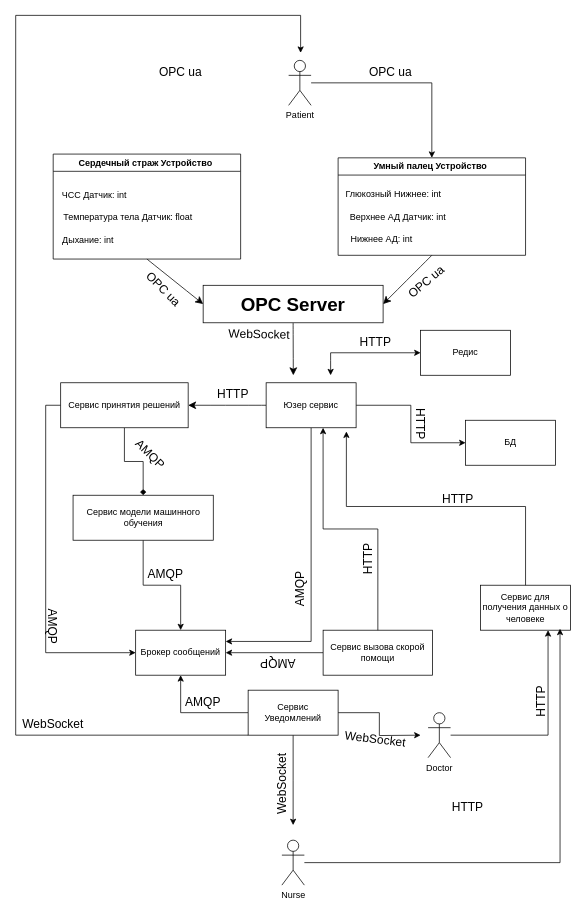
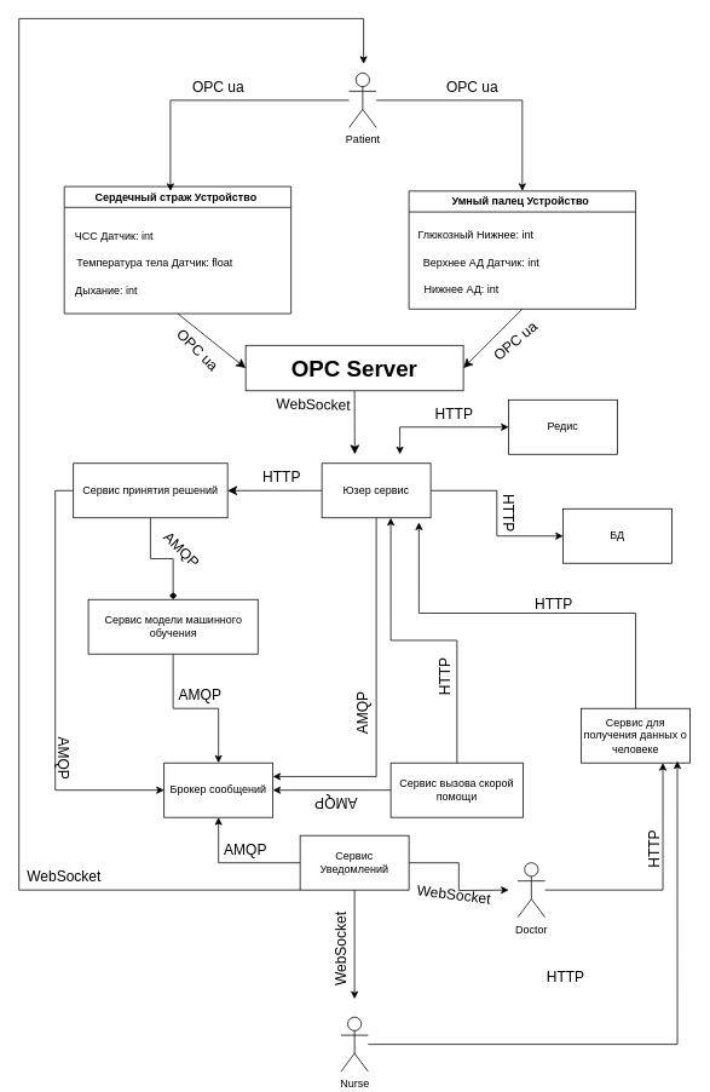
  <mxCell id="0" />
  <mxCell id="1" parent="0" />
  <mxCell id="2" style="edgeStyle=orthogonalEdgeStyle;rounded=0;orthogonalLoop=1;jettySize=auto;html=1;entryX=0.5;entryY=0;entryDx=0;entryDy=0;" parent="1" source="3" target="10" edge="1"><mxGeometry relative="1" as="geometry" /></mxCell>
  <mxCell id="3" value="Patient" style="shape=umlActor;verticalLabelPosition=bottom;verticalAlign=top;html=1;outlineConnect=0;" parent="1" vertex="1"><mxGeometry x="384" y="80" width="30" height="60" as="geometry" /></mxCell>
  <mxCell id="4" style="edgeStyle=none;curved=1;rounded=0;orthogonalLoop=1;jettySize=auto;html=1;exitX=0.5;exitY=1;exitDx=0;exitDy=0;entryX=0;entryY=0.5;entryDx=0;entryDy=0;fontSize=12;startSize=8;endSize=8;" parent="1" source="5" target="15" edge="1"><mxGeometry relative="1" as="geometry" /></mxCell>
  <mxCell id="5" value="Сердечный страж Устройство&amp;nbsp;" style="swimlane;whiteSpace=wrap;html=1;" parent="1" vertex="1"><mxGeometry x="70" y="205" width="250" height="140" as="geometry" /></mxCell>
  <mxCell id="6" value="ЧСС Датчик: int" style="text;html=1;align=center;verticalAlign=middle;whiteSpace=wrap;rounded=0;" parent="5" vertex="1"><mxGeometry x="10" y="40" width="90" height="30" as="geometry" /></mxCell>
  <mxCell id="7" value="Температура тела Датчик: float" style="text;html=1;align=center;verticalAlign=middle;whiteSpace=wrap;rounded=0;" parent="5" vertex="1"><mxGeometry y="70" width="200" height="30" as="geometry" /></mxCell>
  <mxCell id="8" value="Дыхание: int&amp;nbsp;&amp;nbsp;" style="text;html=1;align=center;verticalAlign=middle;whiteSpace=wrap;rounded=0;" parent="5" vertex="1"><mxGeometry y="100" width="100" height="30" as="geometry" /></mxCell>
  <mxCell id="9" style="edgeStyle=none;curved=1;rounded=0;orthogonalLoop=1;jettySize=auto;html=1;exitX=0.5;exitY=1;exitDx=0;exitDy=0;entryX=1;entryY=0.5;entryDx=0;entryDy=0;fontSize=12;startSize=8;endSize=8;" parent="1" source="10" target="15" edge="1"><mxGeometry relative="1" as="geometry" /></mxCell>
  <mxCell id="10" value="Умный палец Устройство&amp;nbsp;" style="swimlane;whiteSpace=wrap;html=1;" parent="1" vertex="1"><mxGeometry x="450" y="210" width="250" height="130" as="geometry" /></mxCell>
  <mxCell id="11" value="Глюкозный Нижнее: int" style="text;html=1;align=center;verticalAlign=middle;whiteSpace=wrap;rounded=0;" parent="10" vertex="1"><mxGeometry x="9" y="34" width="130" height="30" as="geometry" /></mxCell>
  <mxCell id="12" value="Верхнее АД Датчик: int" style="text;html=1;align=center;verticalAlign=middle;whiteSpace=wrap;rounded=0;" parent="10" vertex="1"><mxGeometry y="64" width="160" height="30" as="geometry" /></mxCell>
  <mxCell id="13" value="Нижнее АД: int&amp;nbsp;&amp;nbsp;" style="text;html=1;align=center;verticalAlign=middle;whiteSpace=wrap;rounded=0;" parent="10" vertex="1"><mxGeometry x="9" y="94" width="105" height="30" as="geometry" /></mxCell>
  <mxCell id="14" style="edgeStyle=none;curved=1;rounded=0;orthogonalLoop=1;jettySize=auto;html=1;exitX=0.5;exitY=1;exitDx=0;exitDy=0;fontSize=12;startSize=8;endSize=8;" parent="1" source="15" edge="1"><mxGeometry relative="1" as="geometry"><mxPoint x="390.25" y="500" as="targetPoint" /></mxGeometry></mxCell>
  <mxCell id="15" value="&lt;font style=&quot;font-size: 25px;&quot;&gt;&lt;b&gt;OPC Server&lt;/b&gt;&lt;/font&gt;" style="rounded=0;whiteSpace=wrap;html=1;" parent="1" vertex="1"><mxGeometry x="270" y="380" width="240" height="50" as="geometry" /></mxCell>
+ <mxCell id="16" style="edgeStyle=orthogonalEdgeStyle;rounded=0;orthogonalLoop=1;jettySize=auto;html=1;entryX=0.468;entryY=0.036;entryDx=0;entryDy=0;entryPerimeter=0;" parent="1" source="3" target="5" edge="1"><mxGeometry relative="1" as="geometry" /></mxCell>
  <mxCell id="17" value="БД" style="rounded=0;whiteSpace=wrap;html=1;" parent="1" vertex="1"><mxGeometry x="620" y="560" width="120" height="60" as="geometry" /></mxCell>
  <mxCell id="18" style="edgeStyle=orthogonalEdgeStyle;rounded=0;orthogonalLoop=1;jettySize=auto;html=1;exitX=0.5;exitY=1;exitDx=0;exitDy=0;entryX=0.5;entryY=0;entryDx=0;entryDy=0;" parent="1" source="19" target="25" edge="1"><mxGeometry relative="1" as="geometry" /></mxCell>
  <mxCell id="19" value="Сервис модели машинного обучения" style="rounded=0;whiteSpace=wrap;html=1;" parent="1" vertex="1"><mxGeometry x="96.5" y="660" width="187" height="60" as="geometry" /></mxCell>
  <mxCell id="20" style="edgeStyle=orthogonalEdgeStyle;rounded=0;orthogonalLoop=1;jettySize=auto;html=1;exitX=0;exitY=0.5;exitDx=0;exitDy=0;entryX=1;entryY=0.5;entryDx=0;entryDy=0;" parent="1" source="21" target="25" edge="1"><mxGeometry relative="1" as="geometry" /></mxCell>
  <mxCell id="21" value="Сервис вызова скорой помощи" style="rounded=0;whiteSpace=wrap;html=1;" parent="1" vertex="1"><mxGeometry x="430" y="840" width="146" height="60" as="geometry" /></mxCell>
  <mxCell id="22" style="edgeStyle=orthogonalEdgeStyle;rounded=0;orthogonalLoop=1;jettySize=auto;html=1;exitX=0;exitY=0.5;exitDx=0;exitDy=0;entryX=0;entryY=0.5;entryDx=0;entryDy=0;" parent="1" source="24" target="25" edge="1"><mxGeometry relative="1" as="geometry" /></mxCell>
  <mxCell id="23" style="edgeStyle=orthogonalEdgeStyle;rounded=0;orthogonalLoop=1;jettySize=auto;html=1;exitX=0.5;exitY=1;exitDx=0;exitDy=0;entryX=0.5;entryY=0;entryDx=0;entryDy=0;endArrow=diamond;" parent="1" source="24" target="19" edge="1"><mxGeometry relative="1" as="geometry" /></mxCell>
  <mxCell id="24" value="Сервис принятия решений" style="rounded=0;whiteSpace=wrap;html=1;" parent="1" vertex="1"><mxGeometry x="80" y="510" width="170" height="60" as="geometry" /></mxCell>
  <mxCell id="25" value="Брокер сообщений" style="rounded=0;whiteSpace=wrap;html=1;" parent="1" vertex="1"><mxGeometry x="180" y="840" width="120" height="60" as="geometry" /></mxCell>
  <mxCell id="26" style="edgeStyle=orthogonalEdgeStyle;rounded=0;orthogonalLoop=1;jettySize=auto;html=1;exitX=1;exitY=0.5;exitDx=0;exitDy=0;entryX=0;entryY=0.5;entryDx=0;entryDy=0;" parent="1" source="29" target="17" edge="1"><mxGeometry relative="1" as="geometry" /></mxCell>
  <mxCell id="27" style="edgeStyle=orthogonalEdgeStyle;rounded=0;orthogonalLoop=1;jettySize=auto;html=1;exitX=0.5;exitY=1;exitDx=0;exitDy=0;entryX=1;entryY=0.25;entryDx=0;entryDy=0;" parent="1" source="29" target="25" edge="1"><mxGeometry relative="1" as="geometry" /></mxCell>
  <mxCell id="28" style="edgeStyle=none;curved=1;rounded=0;orthogonalLoop=1;jettySize=auto;html=1;exitX=0;exitY=0.5;exitDx=0;exitDy=0;entryX=1;entryY=0.5;entryDx=0;entryDy=0;fontSize=12;startSize=8;endSize=8;" parent="1" source="29" target="24" edge="1"><mxGeometry relative="1" as="geometry" /></mxCell>
  <mxCell id="29" value="Юзер сервис" style="rounded=0;whiteSpace=wrap;html=1;" parent="1" vertex="1"><mxGeometry x="354" y="510" width="120" height="60" as="geometry" /></mxCell>
  <mxCell id="30" style="edgeStyle=orthogonalEdgeStyle;rounded=0;orthogonalLoop=1;jettySize=auto;html=1;exitX=0.5;exitY=0;exitDx=0;exitDy=0;entryX=0.633;entryY=1;entryDx=0;entryDy=0;entryPerimeter=0;" parent="1" source="21" target="29" edge="1"><mxGeometry relative="1" as="geometry" /></mxCell>
  <mxCell id="31" value="Сервис для получения данных о человеке" style="rounded=0;whiteSpace=wrap;html=1;" parent="1" vertex="1"><mxGeometry x="640" y="780" width="120" height="60" as="geometry" /></mxCell>
  <mxCell id="32" value="Редис" style="rounded=0;whiteSpace=wrap;html=1;" parent="1" vertex="1"><mxGeometry x="560" y="440" width="120" height="60" as="geometry" /></mxCell>
  <mxCell id="33" style="edgeStyle=orthogonalEdgeStyle;rounded=0;orthogonalLoop=1;jettySize=auto;html=1;exitX=0.5;exitY=0;exitDx=0;exitDy=0;entryX=0.892;entryY=1.083;entryDx=0;entryDy=0;entryPerimeter=0;" parent="1" source="31" target="29" edge="1"><mxGeometry relative="1" as="geometry" /></mxCell>
  <mxCell id="34" style="edgeStyle=orthogonalEdgeStyle;rounded=0;orthogonalLoop=1;jettySize=auto;html=1;" parent="1" source="38" target="25" edge="1"><mxGeometry relative="1" as="geometry" /></mxCell>
  <mxCell id="35" style="edgeStyle=orthogonalEdgeStyle;rounded=0;orthogonalLoop=1;jettySize=auto;html=1;" parent="1" source="38" edge="1"><mxGeometry relative="1" as="geometry"><mxPoint x="390" y="1100" as="targetPoint" /></mxGeometry></mxCell>
  <mxCell id="36" style="edgeStyle=orthogonalEdgeStyle;rounded=0;orthogonalLoop=1;jettySize=auto;html=1;exitX=1;exitY=0.5;exitDx=0;exitDy=0;" parent="1" source="38" edge="1"><mxGeometry relative="1" as="geometry"><mxPoint x="560" y="980" as="targetPoint" /></mxGeometry></mxCell>
  <mxCell id="37" style="edgeStyle=orthogonalEdgeStyle;rounded=0;orthogonalLoop=1;jettySize=auto;html=1;exitX=0;exitY=1;exitDx=0;exitDy=0;" parent="1" source="38" edge="1"><mxGeometry relative="1" as="geometry"><mxPoint x="400" y="70" as="targetPoint" /><Array as="points"><mxPoint x="20" y="980" /><mxPoint x="20" y="20" /><mxPoint x="400" y="20" /></Array></mxGeometry></mxCell>
  <mxCell id="38" value="Сервис Уведомлений" style="rounded=0;whiteSpace=wrap;html=1;" parent="1" vertex="1"><mxGeometry x="330" y="920" width="120" height="60" as="geometry" /></mxCell>
  <mxCell id="39" style="edgeStyle=orthogonalEdgeStyle;rounded=0;orthogonalLoop=1;jettySize=auto;html=1;entryX=0.75;entryY=1;entryDx=0;entryDy=0;" parent="1" source="40" target="31" edge="1"><mxGeometry relative="1" as="geometry" /></mxCell>
  <mxCell id="40" value="Doctor" style="shape=umlActor;verticalLabelPosition=bottom;verticalAlign=top;html=1;outlineConnect=0;" parent="1" vertex="1"><mxGeometry x="570" y="950" width="30" height="60" as="geometry" /></mxCell>
  <mxCell id="41" value="Nurse" style="shape=umlActor;verticalLabelPosition=bottom;verticalAlign=top;html=1;outlineConnect=0;" parent="1" vertex="1"><mxGeometry x="375" y="1120" width="30" height="60" as="geometry" /></mxCell>
  <mxCell id="42" style="edgeStyle=orthogonalEdgeStyle;rounded=0;orthogonalLoop=1;jettySize=auto;html=1;entryX=0.883;entryY=0.967;entryDx=0;entryDy=0;entryPerimeter=0;" parent="1" source="41" target="31" edge="1"><mxGeometry relative="1" as="geometry" /></mxCell>
  <mxCell id="43" value="" style="endArrow=classic;startArrow=classic;html=1;rounded=0;entryX=0;entryY=0.5;entryDx=0;entryDy=0;" parent="1" target="32" edge="1"><mxGeometry width="50" height="50" relative="1" as="geometry"><mxPoint x="440" y="500" as="sourcePoint" /><mxPoint x="510" y="450" as="targetPoint" /><Array as="points"><mxPoint x="440" y="480" /><mxPoint x="440" y="470" /></Array></mxGeometry></mxCell>
  <mxCell id="44" value="OPC ua" style="text;html=1;align=center;verticalAlign=middle;whiteSpace=wrap;rounded=0;fontSize=16;" parent="1" vertex="1"><mxGeometry x="210" y="80" width="60" height="30" as="geometry" /></mxCell>
  <mxCell id="45" value="OPC ua" style="text;html=1;align=center;verticalAlign=middle;whiteSpace=wrap;rounded=0;fontSize=16;" parent="1" vertex="1"><mxGeometry x="490" y="80" width="60" height="30" as="geometry" /></mxCell>
  <mxCell id="46" value="OPC ua" style="text;html=1;align=center;verticalAlign=middle;whiteSpace=wrap;rounded=0;fontSize=16;rotation=45;" parent="1" vertex="1"><mxGeometry x="185" y="370" width="65" height="30" as="geometry" /></mxCell>
  <mxCell id="47" value="OPC ua" style="text;html=1;align=center;verticalAlign=middle;whiteSpace=wrap;rounded=0;fontSize=16;rotation=-40;" parent="1" vertex="1"><mxGeometry x="535" y="360" width="65" height="30" as="geometry" /></mxCell>
  <mxCell id="48" value="HTTP" style="text;html=1;align=center;verticalAlign=middle;whiteSpace=wrap;rounded=0;fontSize=16;" parent="1" vertex="1"><mxGeometry x="280" y="510" width="60" height="30" as="geometry" /></mxCell>
  <mxCell id="49" value="HTTP" style="text;html=1;align=center;verticalAlign=middle;whiteSpace=wrap;rounded=0;fontSize=16;rotation=-90;" parent="1" vertex="1"><mxGeometry x="460" y="730" width="60" height="30" as="geometry" /></mxCell>
  <mxCell id="50" value="HTTP" style="text;html=1;align=center;verticalAlign=middle;whiteSpace=wrap;rounded=0;fontSize=16;" parent="1" vertex="1"><mxGeometry x="580" y="650" width="60" height="30" as="geometry" /></mxCell>
  <mxCell id="51" value="HTTP" style="text;html=1;align=center;verticalAlign=middle;whiteSpace=wrap;rounded=0;fontSize=16;" parent="1" vertex="1"><mxGeometry x="593" y="1060" width="60" height="30" as="geometry" /></mxCell>
  <mxCell id="52" value="HTTP" style="text;html=1;align=center;verticalAlign=middle;whiteSpace=wrap;rounded=0;fontSize=16;rotation=-90;" parent="1" vertex="1"><mxGeometry x="690" y="920" width="60" height="30" as="geometry" /></mxCell>
  <mxCell id="53" value="WebSocket" style="text;html=1;align=center;verticalAlign=middle;whiteSpace=wrap;rounded=0;fontSize=16;rotation=-90;" parent="1" vertex="1"><mxGeometry x="345" y="1030" width="60" height="30" as="geometry" /></mxCell>
  <mxCell id="54" value="WebSocket" style="text;html=1;align=center;verticalAlign=middle;whiteSpace=wrap;rounded=0;fontSize=16;rotation=7;" parent="1" vertex="1"><mxGeometry x="470" y="970" width="60" height="30" as="geometry" /></mxCell>
  <mxCell id="55" value="WebSocket" style="text;html=1;align=center;verticalAlign=middle;whiteSpace=wrap;rounded=0;fontSize=16;rotation=0;" parent="1" vertex="1"><mxGeometry x="40" y="950" width="60" height="30" as="geometry" /></mxCell>
  <mxCell id="56" value="AMQP" style="text;html=1;align=center;verticalAlign=middle;whiteSpace=wrap;rounded=0;fontSize=16;rotation=45;" parent="1" vertex="1"><mxGeometry x="170" y="590" width="60" height="30" as="geometry" /></mxCell>
  <mxCell id="57" value="AMQP" style="text;html=1;align=center;verticalAlign=middle;whiteSpace=wrap;rounded=0;fontSize=16;rotation=90;" parent="1" vertex="1"><mxGeometry x="40" y="820" width="60" height="30" as="geometry" /></mxCell>
  <mxCell id="58" value="AMQP" style="text;html=1;align=center;verticalAlign=middle;whiteSpace=wrap;rounded=0;fontSize=16;rotation=-90;" parent="1" vertex="1"><mxGeometry x="369" y="770" width="60" height="30" as="geometry" /></mxCell>
  <mxCell id="59" value="AMQP" style="text;html=1;align=center;verticalAlign=middle;whiteSpace=wrap;rounded=0;fontSize=16;rotation=-180;" parent="1" vertex="1"><mxGeometry x="340" y="870" width="60" height="30" as="geometry" /></mxCell>
  <mxCell id="60" value="AMQP" style="text;html=1;align=center;verticalAlign=middle;whiteSpace=wrap;rounded=0;fontSize=16;rotation=0;" parent="1" vertex="1"><mxGeometry x="240" y="920" width="60" height="30" as="geometry" /></mxCell>
  <mxCell id="61" value="AMQP" style="text;html=1;align=center;verticalAlign=middle;whiteSpace=wrap;rounded=0;fontSize=16;rotation=0;" parent="1" vertex="1"><mxGeometry x="190" y="750" width="60" height="30" as="geometry" /></mxCell>
  <mxCell id="62" value="HTTP" style="text;html=1;align=center;verticalAlign=middle;whiteSpace=wrap;rounded=0;fontSize=16;" parent="1" vertex="1"><mxGeometry x="470" y="440" width="60" height="30" as="geometry" /></mxCell>
  <mxCell id="63" value="HTTP" style="text;html=1;align=center;verticalAlign=middle;whiteSpace=wrap;rounded=0;fontSize=16;rotation=90;" parent="1" vertex="1"><mxGeometry x="530" y="550" width="60" height="30" as="geometry" /></mxCell>
  <mxCell id="64" value="WebSocket" style="text;html=1;align=center;verticalAlign=middle;whiteSpace=wrap;rounded=0;fontSize=16;rotation=1;" parent="1" vertex="1"><mxGeometry x="315" y="430" width="60" height="30" as="geometry" /></mxCell>
